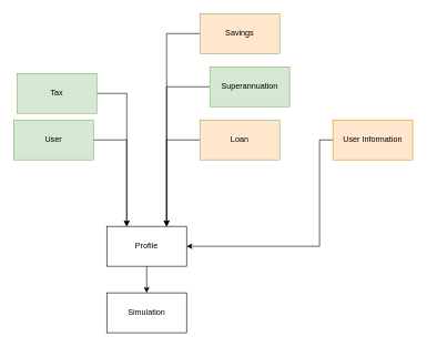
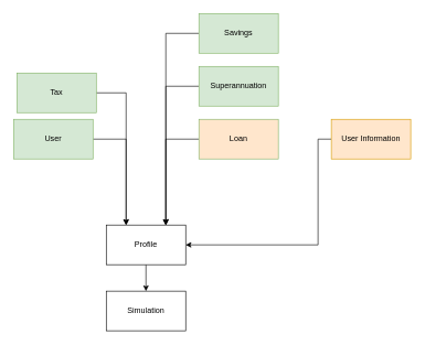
  <mxCell id="0" />
  <mxCell id="1" parent="0" />
  <mxCell id="2" value="Simulation" style="rounded=0;whiteSpace=wrap;html=1;align=center;verticalAlign=middle;" vertex="1" parent="1"><mxGeometry x="160" y="440" width="120" height="60" as="geometry" /></mxCell>
  <mxCell id="3" style="edgeStyle=orthogonalEdgeStyle;rounded=0;orthogonalLoop=1;jettySize=auto;html=1;exitX=0.5;exitY=1;exitDx=0;exitDy=0;entryX=0.5;entryY=0;entryDx=0;entryDy=0;" edge="1" parent="1" source="4" target="2"><mxGeometry relative="1" as="geometry" /></mxCell>
  <mxCell id="4" value="Profile" style="rounded=0;whiteSpace=wrap;html=1;" vertex="1" parent="1"><mxGeometry x="160" y="340" width="120" height="60" as="geometry" /></mxCell>
  <mxCell id="5" style="edgeStyle=orthogonalEdgeStyle;rounded=0;orthogonalLoop=1;jettySize=auto;html=1;exitX=0;exitY=0.5;exitDx=0;exitDy=0;entryX=0.75;entryY=0;entryDx=0;entryDy=0;" edge="1" parent="1" source="6" target="4"><mxGeometry relative="1" as="geometry" /></mxCell>
  <mxCell id="6" value="Loan" style="rounded=0;whiteSpace=wrap;html=1;fillColor=#ffe6cc;strokeColor=#82b366;" vertex="1" parent="1"><mxGeometry x="300" y="180" width="120" height="60" as="geometry" /></mxCell>
  <mxCell id="7" style="edgeStyle=orthogonalEdgeStyle;rounded=0;orthogonalLoop=1;jettySize=auto;html=1;exitX=1;exitY=0.5;exitDx=0;exitDy=0;entryX=0.25;entryY=0;entryDx=0;entryDy=0;" edge="1" parent="1" source="8" target="4"><mxGeometry relative="1" as="geometry" /></mxCell>
  <mxCell id="8" value="User" style="rounded=0;whiteSpace=wrap;html=1;fillColor=#d5e8d4;strokeColor=#82b366;" vertex="1" parent="1"><mxGeometry x="20" y="180" width="120" height="60" as="geometry" /></mxCell>
  <mxCell id="9" style="edgeStyle=orthogonalEdgeStyle;rounded=0;orthogonalLoop=1;jettySize=auto;html=1;exitX=0;exitY=0.5;exitDx=0;exitDy=0;entryX=1;entryY=0.5;entryDx=0;entryDy=0;" edge="1" parent="1" source="10" target="4"><mxGeometry relative="1" as="geometry"><Array as="points"><mxPoint x="480" y="210" /><mxPoint x="480" y="370" /></Array></mxGeometry></mxCell>
  <mxCell id="10" value="User Information" style="rounded=0;whiteSpace=wrap;html=1;fillColor=#ffe6cc;strokeColor=#d79b00;" vertex="1" parent="1"><mxGeometry x="500" y="180" width="120" height="60" as="geometry" /></mxCell>
  <mxCell id="11" style="edgeStyle=orthogonalEdgeStyle;rounded=0;orthogonalLoop=1;jettySize=auto;html=1;exitX=1;exitY=0.5;exitDx=0;exitDy=0;entryX=0.25;entryY=0;entryDx=0;entryDy=0;" edge="1" parent="1" source="12" target="4"><mxGeometry relative="1" as="geometry" /></mxCell>
  <mxCell id="12" value="Tax" style="rounded=0;whiteSpace=wrap;html=1;fillColor=#d5e8d4;strokeColor=#82b366;" vertex="1" parent="1"><mxGeometry x="25" y="110" width="120" height="60" as="geometry" /></mxCell>
  <mxCell id="13" style="edgeStyle=orthogonalEdgeStyle;rounded=0;orthogonalLoop=1;jettySize=auto;html=1;exitX=0;exitY=0.5;exitDx=0;exitDy=0;entryX=0.75;entryY=0;entryDx=0;entryDy=0;" edge="1" parent="1" source="14" target="4"><mxGeometry relative="1" as="geometry" /></mxCell>
- <mxCell id="14" value="Superannuation" style="rounded=0;whiteSpace=wrap;html=1;fillColor=#d5e8d4;strokeColor=#82b366;" vertex="1" parent="1"><mxGeometry x="315" y="100" width="120" height="60" as="geometry" /></mxCell>
+ <mxCell id="14" value="Superannuation" style="rounded=0;whiteSpace=wrap;html=1;fillColor=#d5e8d4;strokeColor=#82b366;" vertex="1" parent="1"><mxGeometry x="300" y="100" width="120" height="60" as="geometry" /></mxCell>
  <mxCell id="15" style="edgeStyle=orthogonalEdgeStyle;rounded=0;orthogonalLoop=1;jettySize=auto;html=1;exitX=0;exitY=0.5;exitDx=0;exitDy=0;entryX=0.75;entryY=0;entryDx=0;entryDy=0;" edge="1" parent="1" source="16" target="4"><mxGeometry relative="1" as="geometry" /></mxCell>
- <mxCell id="16" value="Savings" style="rounded=0;whiteSpace=wrap;html=1;fillColor=#ffe6cc;strokeColor=#82b366;" vertex="1" parent="1"><mxGeometry x="300" y="20" width="120" height="60" as="geometry" /></mxCell>
+ <mxCell id="16" value="Savings" style="rounded=0;whiteSpace=wrap;html=1;fillColor=#d5e8d4;strokeColor=#82b366;" vertex="1" parent="1"><mxGeometry x="300" y="20" width="120" height="60" as="geometry" /></mxCell>
